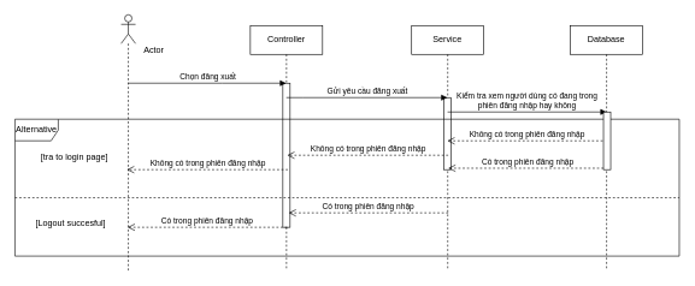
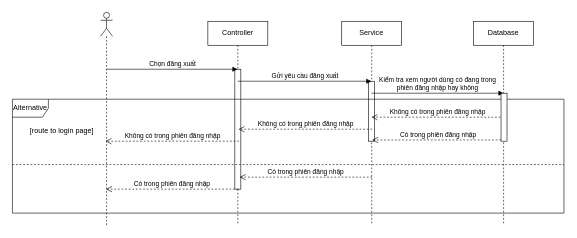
  <mxCell id="0" />
  <mxCell id="1" parent="0" />
  <mxCell id="2" value="" style="shape=umlLifeline;perimeter=lifelinePerimeter;whiteSpace=wrap;html=1;container=1;dropTarget=0;collapsible=0;recursiveResize=0;outlineConnect=0;portConstraint=eastwest;newEdgeStyle={&quot;curved&quot;:0,&quot;rounded&quot;:0};participant=umlActor;" vertex="1" parent="1"><mxGeometry x="167" y="20" width="20" height="355" as="geometry" /></mxCell>
  <mxCell id="3" value="Controller" style="shape=umlLifeline;perimeter=lifelinePerimeter;whiteSpace=wrap;html=1;container=1;dropTarget=0;collapsible=0;recursiveResize=0;outlineConnect=0;portConstraint=eastwest;newEdgeStyle={&quot;curved&quot;:0,&quot;rounded&quot;:0};" vertex="1" parent="1"><mxGeometry x="346" y="35" width="100" height="340" as="geometry" /></mxCell>
  <mxCell id="4" value="" style="html=1;points=[[0,0,0,0,5],[0,1,0,0,-5],[1,0,0,0,5],[1,1,0,0,-5]];perimeter=orthogonalPerimeter;outlineConnect=0;targetShapes=umlLifeline;portConstraint=eastwest;newEdgeStyle={&quot;curved&quot;:0,&quot;rounded&quot;:0};" vertex="1" parent="3"><mxGeometry x="45" y="80" width="10" height="200" as="geometry" /></mxCell>
  <mxCell id="5" value="Service" style="shape=umlLifeline;perimeter=lifelinePerimeter;whiteSpace=wrap;html=1;container=1;dropTarget=0;collapsible=0;recursiveResize=0;outlineConnect=0;portConstraint=eastwest;newEdgeStyle={&quot;curved&quot;:0,&quot;rounded&quot;:0};" vertex="1" parent="1"><mxGeometry x="569.3" y="35" width="100" height="340" as="geometry" /></mxCell>
  <mxCell id="6" value="" style="html=1;points=[[0,0,0,0,5],[0,1,0,0,-5],[1,0,0,0,5],[1,1,0,0,-5]];perimeter=orthogonalPerimeter;outlineConnect=0;targetShapes=umlLifeline;portConstraint=eastwest;newEdgeStyle={&quot;curved&quot;:0,&quot;rounded&quot;:0};" vertex="1" parent="5"><mxGeometry x="44.7" y="100" width="10" height="100" as="geometry" /></mxCell>
  <mxCell id="7" value="Database" style="shape=umlLifeline;perimeter=lifelinePerimeter;whiteSpace=wrap;html=1;container=1;dropTarget=0;collapsible=0;recursiveResize=0;outlineConnect=0;portConstraint=eastwest;newEdgeStyle={&quot;curved&quot;:0,&quot;rounded&quot;:0};" vertex="1" parent="1"><mxGeometry x="789.3" y="35" width="100" height="340" as="geometry" /></mxCell>
  <mxCell id="8" value="Gửi yêu cầu đăng xuất" style="html=1;verticalAlign=bottom;endArrow=block;curved=0;rounded=0;" edge="1" parent="1"><mxGeometry width="80" relative="1" as="geometry"><mxPoint x="395.786" y="135" as="sourcePoint" /><mxPoint x="618.8" y="135" as="targetPoint" /><Array as="points"><mxPoint x="419.3" y="135" /><mxPoint x="499.3" y="135" /></Array></mxGeometry></mxCell>
  <mxCell id="9" value="Kiểm tra xem người dùng có đang trong&lt;div&gt;phiên đăng nhập hay không&lt;/div&gt;" style="html=1;verticalAlign=bottom;endArrow=block;curved=0;rounded=0;" edge="1" parent="1"><mxGeometry width="80" relative="1" as="geometry"><mxPoint x="619.086" y="155" as="sourcePoint" /><mxPoint x="839.3" y="155" as="targetPoint" /></mxGeometry></mxCell>
- <mxCell id="10" value="Actor" style="text;html=1;align=center;verticalAlign=middle;resizable=0;points=[];autosize=1;strokeColor=none;fillColor=none;" vertex="1" parent="1"><mxGeometry x="187" y="54" width="50" height="30" as="geometry" /></mxCell>
  <mxCell id="11" value="Chọn đăng xuất" style="html=1;verticalAlign=bottom;endArrow=block;curved=0;rounded=0;" edge="1" parent="1" source="2" target="3"><mxGeometry width="80" relative="1" as="geometry"><mxPoint x="229.3" y="115" as="sourcePoint" /><mxPoint x="339.3" y="115" as="targetPoint" /><Array as="points"><mxPoint x="307.3" y="115" /></Array></mxGeometry></mxCell>
  <mxCell id="12" value="Không có trong phiên đăng nhập" style="html=1;verticalAlign=bottom;endArrow=open;dashed=1;endSize=8;curved=0;rounded=0;" edge="1" parent="1" target="5"><mxGeometry relative="1" as="geometry"><mxPoint x="840" y="195" as="sourcePoint" /><mxPoint x="760" y="195" as="targetPoint" /></mxGeometry></mxCell>
  <mxCell id="13" value="Alternative" style="shape=umlFrame;whiteSpace=wrap;html=1;pointerEvents=0;" vertex="1" parent="1"><mxGeometry x="20" y="165" width="920" height="190" as="geometry" /></mxCell>
  <mxCell id="14" value="Không có trong phiên đăng nhập" style="html=1;verticalAlign=bottom;endArrow=open;dashed=1;endSize=8;curved=0;rounded=0;" edge="1" parent="1"><mxGeometry relative="1" as="geometry"><mxPoint y="215" as="sourcePoint" x="620" /><mxPoint x="397.004" y="215" as="targetPoint" /></mxGeometry></mxCell>
  <mxCell id="15" value="Không có trong phiên đăng nhập" style="html=1;verticalAlign=bottom;endArrow=open;dashed=1;endSize=8;curved=0;rounded=0;" edge="1" parent="1"><mxGeometry relative="1" as="geometry"><mxPoint x="397.91" y="235" as="sourcePoint" /><mxPoint x="175.004" y="235" as="targetPoint" /></mxGeometry></mxCell>
- <mxCell id="16" value="[tra to login page]" style="text;html=1;align=center;verticalAlign=middle;resizable=0;points=[];autosize=1;strokeColor=none;fillColor=none;" vertex="1" parent="1"><mxGeometry x="37" y="203" width="130" height="30" as="geometry" /></mxCell>
+ <mxCell id="16" value="[route to login page]" style="text;html=1;align=center;verticalAlign=middle;resizable=0;points=[];autosize=1;strokeColor=none;fillColor=none;" vertex="1" parent="1"><mxGeometry x="37" y="203" width="130" height="30" as="geometry" /></mxCell>
  <mxCell id="17" value="" style="line;strokeWidth=1;fillColor=none;align=left;verticalAlign=middle;spacingTop=-1;spacingLeft=3;spacingRight=3;rotatable=0;labelPosition=right;points=[];portConstraint=eastwest;strokeColor=inherit;dashed=1;" vertex="1" parent="1"><mxGeometry x="20" y="270" width="920" height="8" as="geometry" /></mxCell>
  <mxCell id="18" value="Có trong phiên đăng nhập" style="html=1;verticalAlign=bottom;endArrow=open;dashed=1;endSize=8;curved=0;rounded=0;" edge="1" parent="1"><mxGeometry relative="1" as="geometry"><mxPoint x="841" y="233" as="sourcePoint" /><mxPoint y="233" as="targetPoint" x="620" /></mxGeometry></mxCell>
  <mxCell id="19" value="Có trong phiên đăng nhập" style="html=1;verticalAlign=bottom;endArrow=open;dashed=1;endSize=8;curved=0;rounded=0;" edge="1" parent="1"><mxGeometry relative="1" as="geometry"><mxPoint y="295" as="sourcePoint" x="620" /><mxPoint x="399" y="295" as="targetPoint" /></mxGeometry></mxCell>
  <mxCell id="20" value="Có trong phiên đăng nhập" style="html=1;verticalAlign=bottom;endArrow=open;dashed=1;endSize=8;curved=0;rounded=0;" edge="1" parent="1"><mxGeometry relative="1" as="geometry"><mxPoint x="397" y="315" as="sourcePoint" /><mxPoint x="176" y="315" as="targetPoint" /></mxGeometry></mxCell>
- <mxCell id="21" value="[Logout succesful]" style="text;html=1;align=center;verticalAlign=middle;resizable=0;points=[];autosize=1;strokeColor=none;fillColor=none;" vertex="1" parent="1"><mxGeometry x="37" y="295" width="120" height="30" as="geometry" /></mxCell>
  <mxCell id="22" value="" style="html=1;points=[[0,0,0,0,5],[0,1,0,0,-5],[1,0,0,0,5],[1,1,0,0,-5]];perimeter=orthogonalPerimeter;outlineConnect=0;targetShapes=umlLifeline;portConstraint=eastwest;newEdgeStyle={&quot;curved&quot;:0,&quot;rounded&quot;:0};" vertex="1" parent="1"><mxGeometry x="835" y="155" width="10" height="80" as="geometry" /></mxCell>
